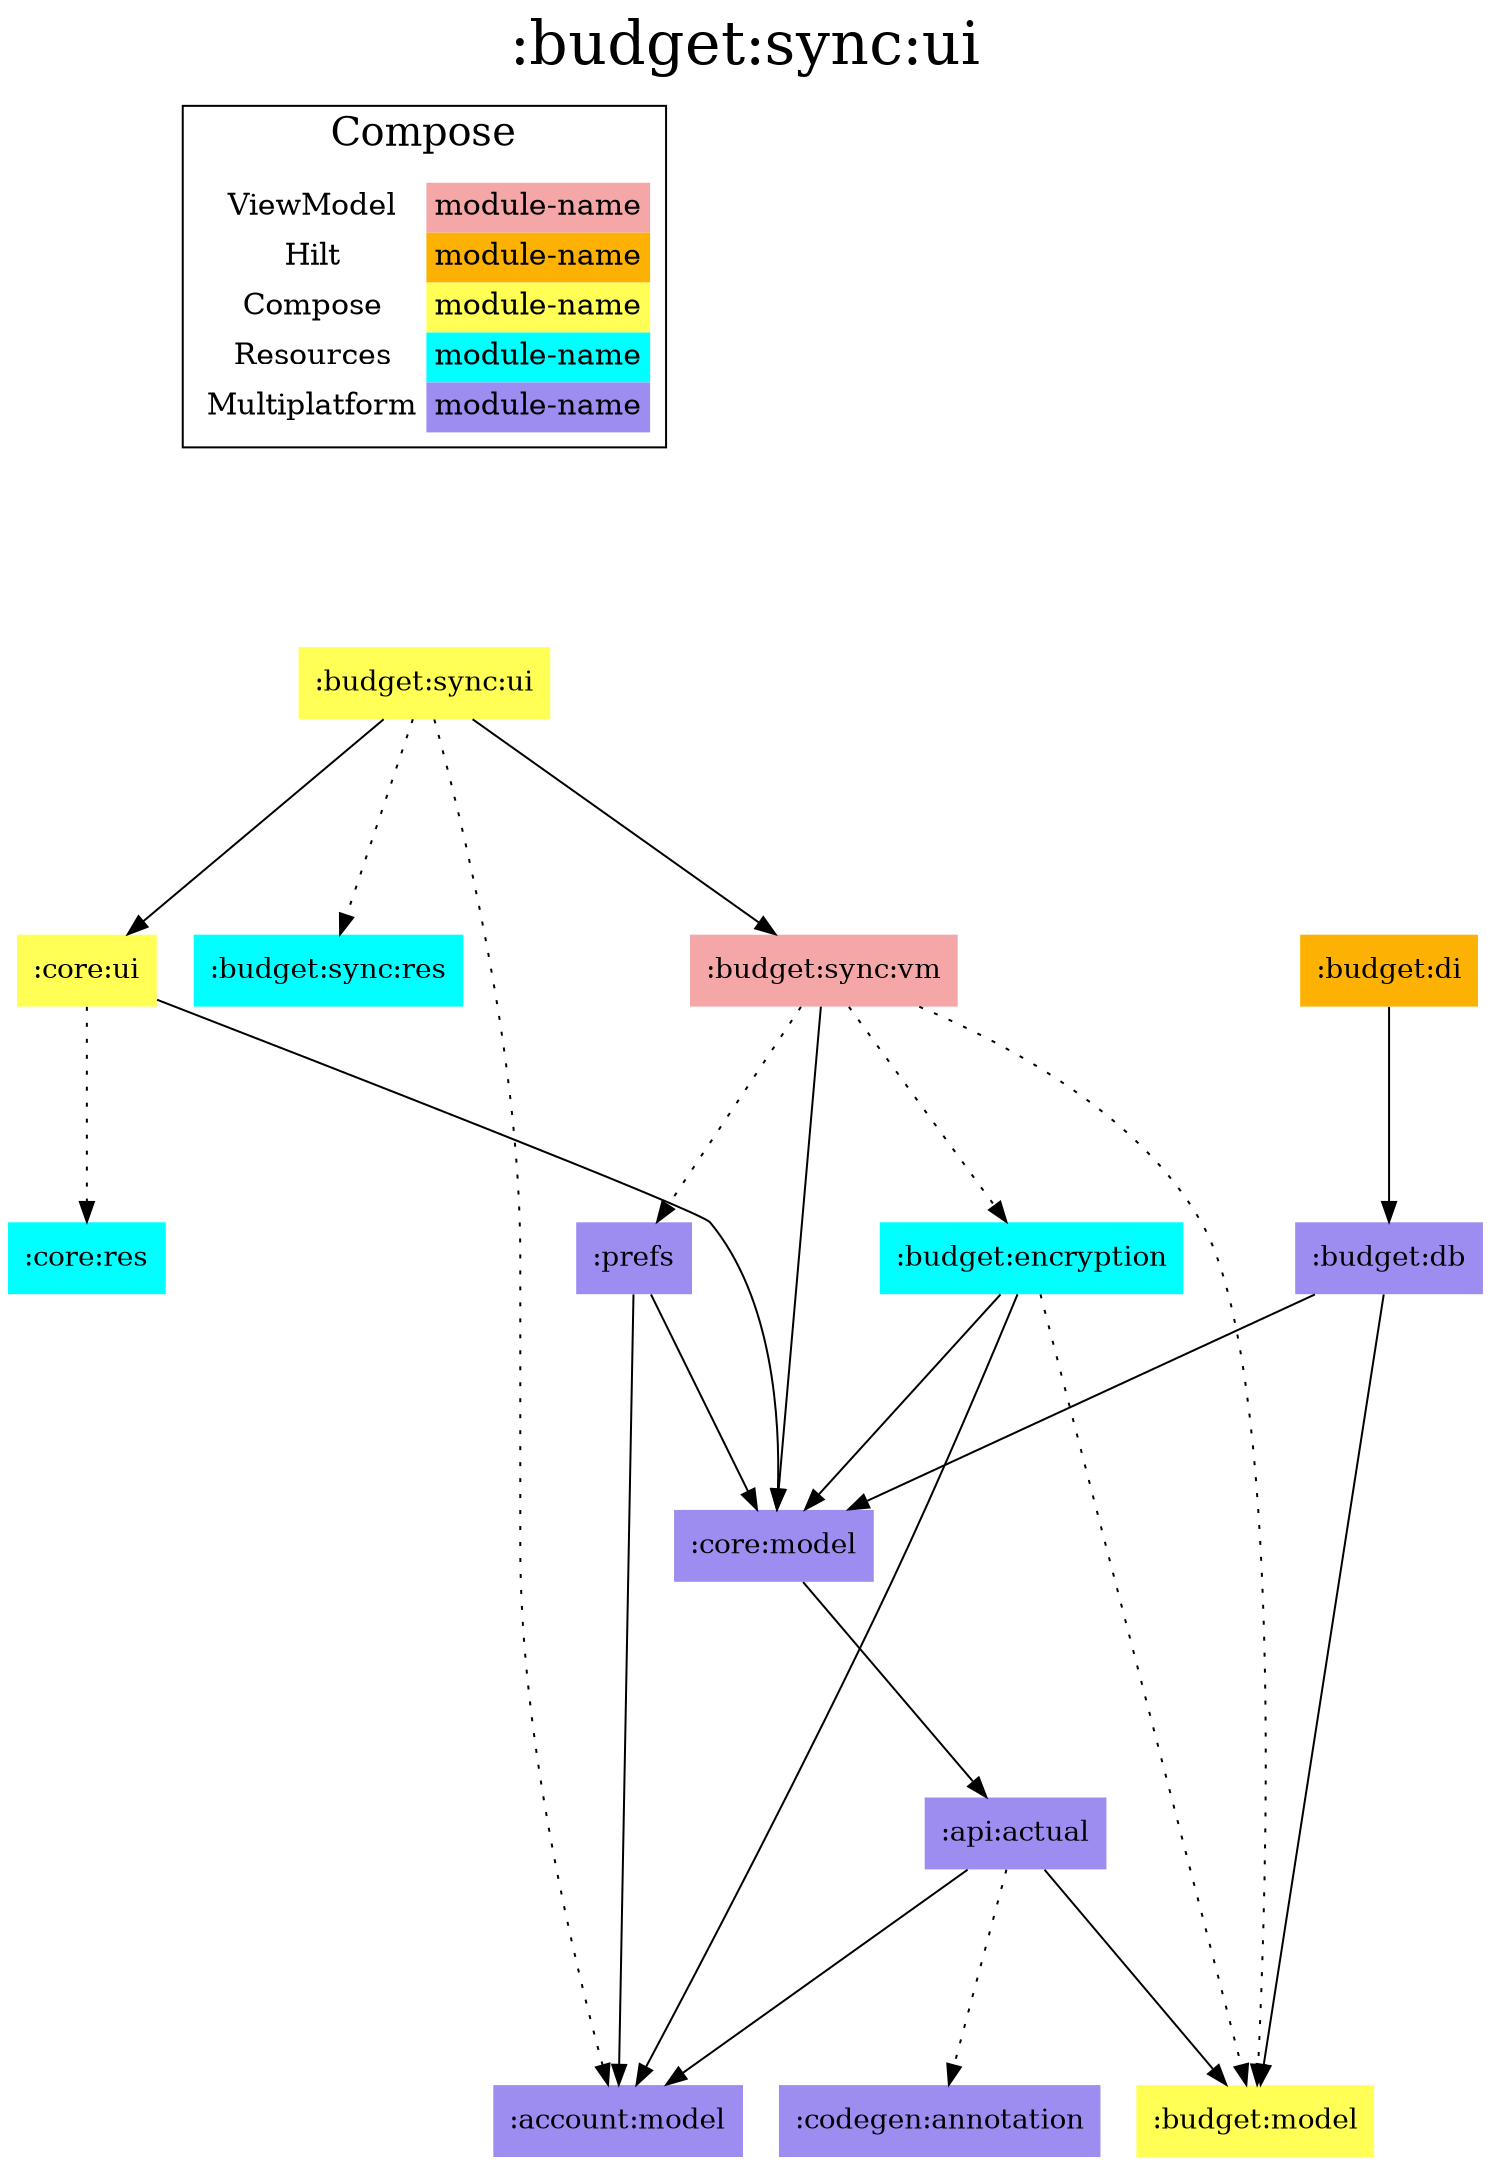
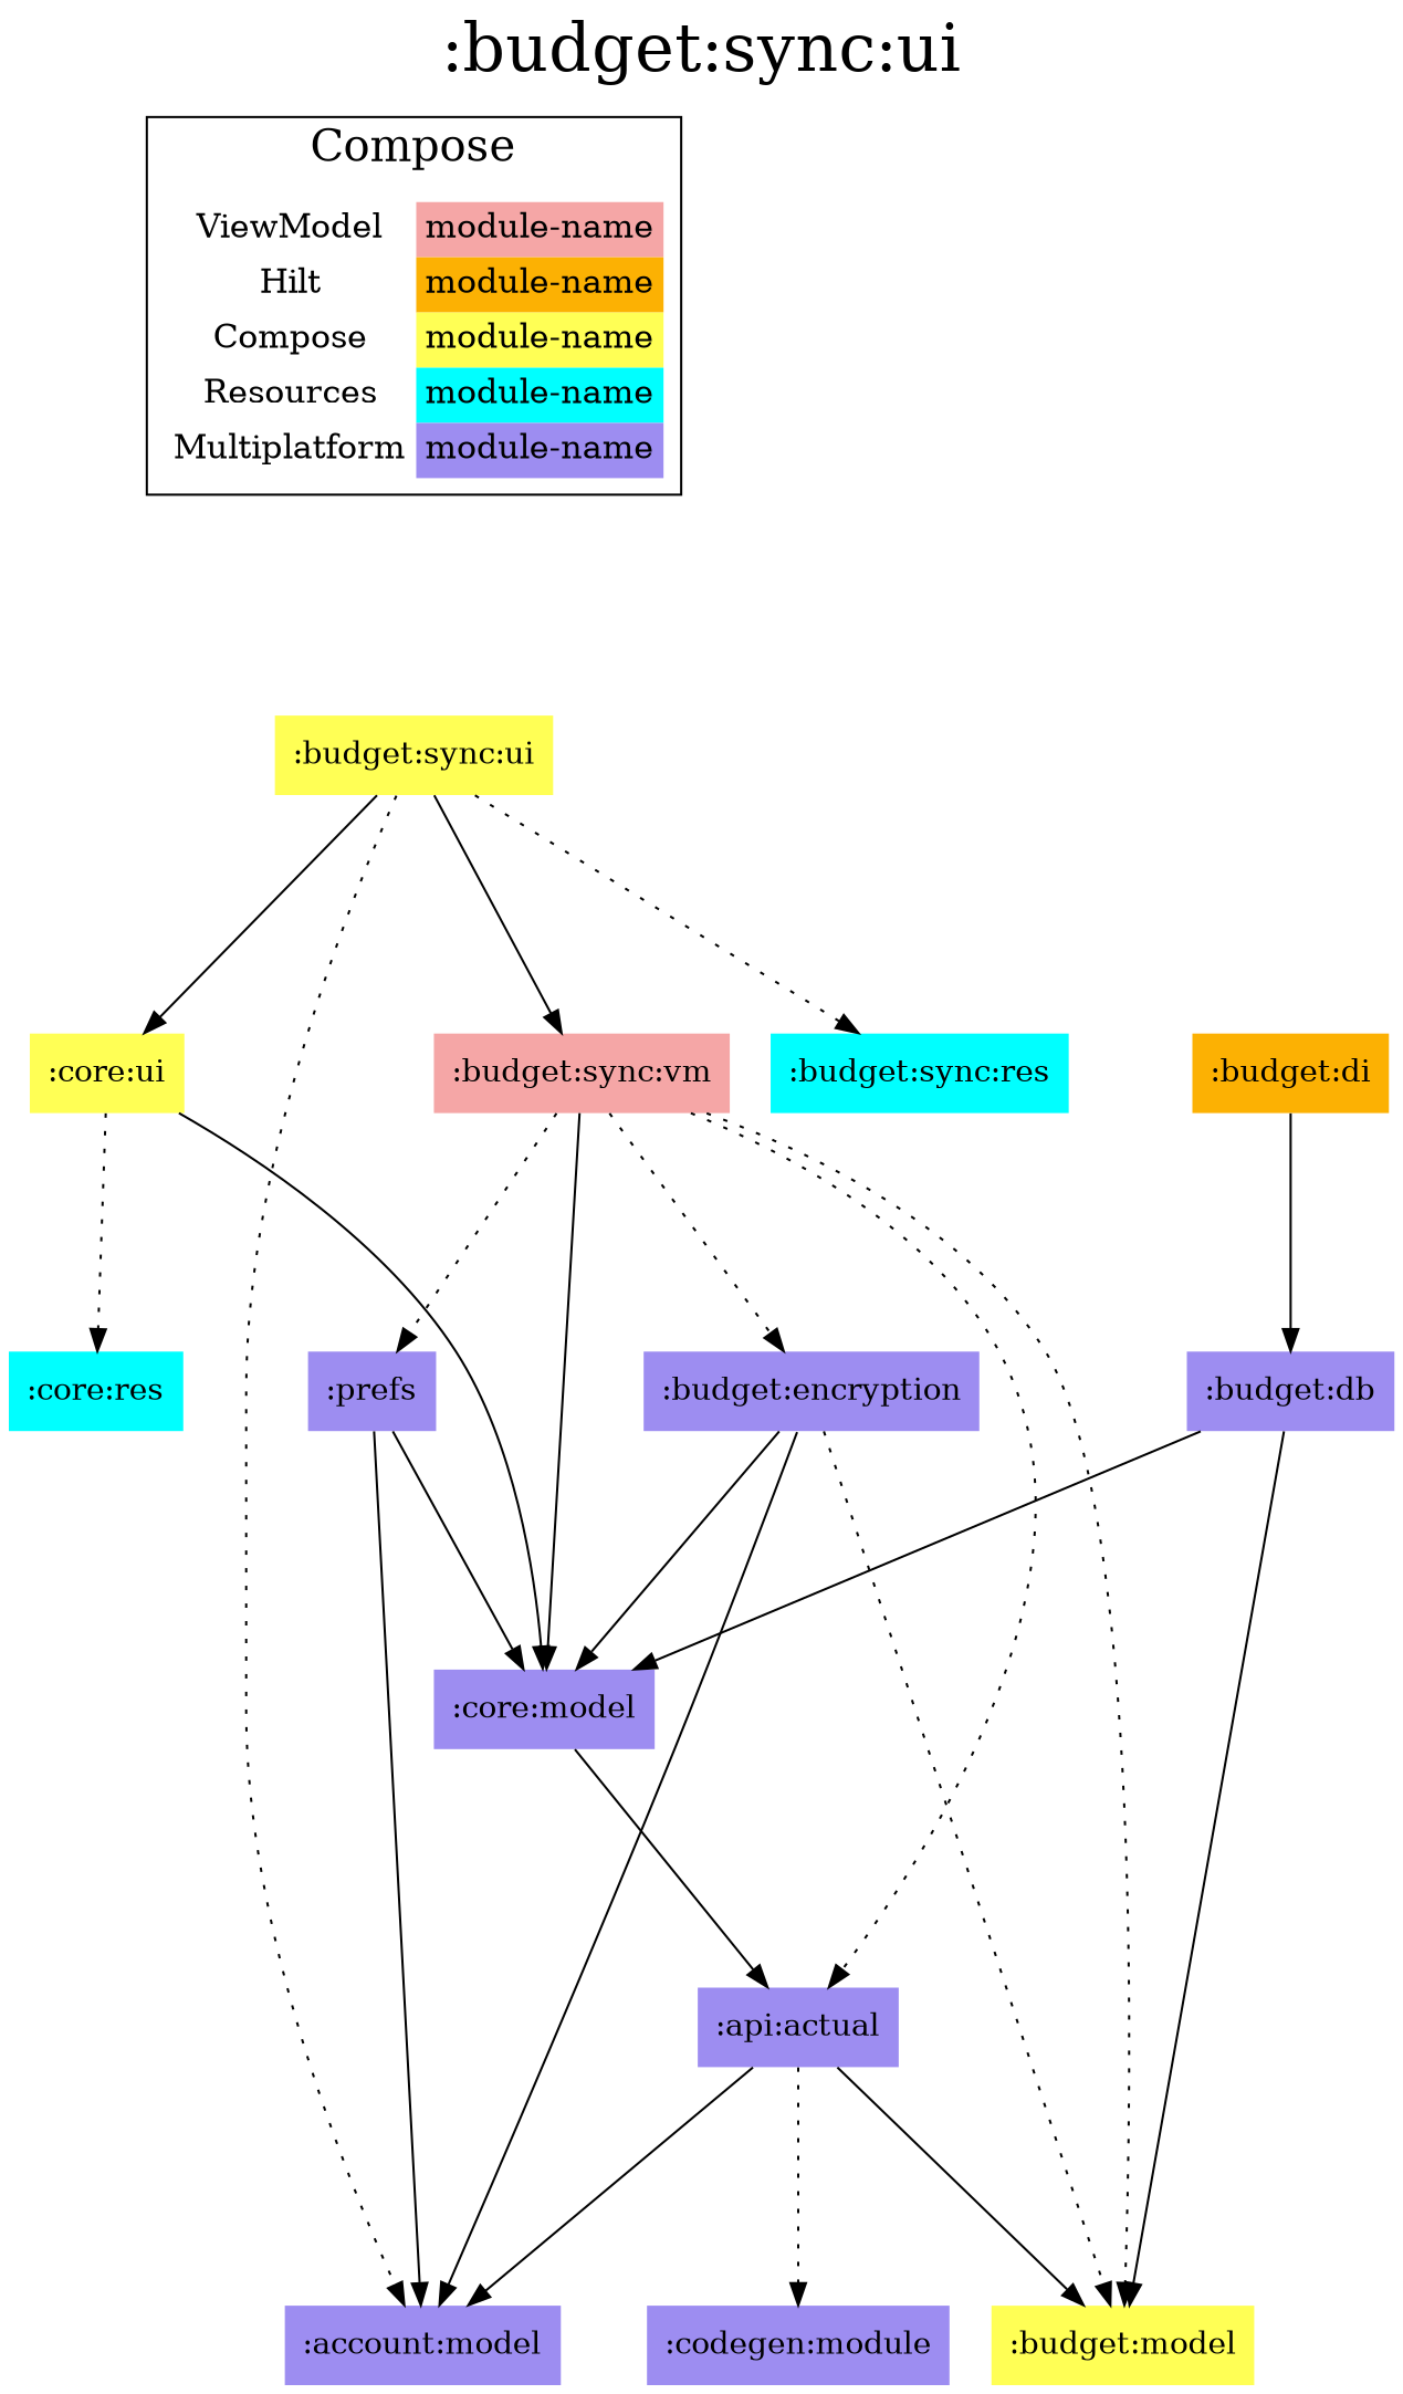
  digraph {
    fontsize=30
    label=":budget:sync:ui"
    labelloc=t
    rankdir=TB
    ranksep=1.5
    node [fillcolor="#9D8DF1" shape=none style=filled]
    edge [dir=forward]
    n1 [fillcolor="#FFFFFF" fontsize=15 label=< <TABLE BORDER="0" CELLBORDER="0" CELLSPACING="0" CELLPADDING="4"> <TR><TD>ViewModel</TD><TD BGCOLOR="#F5A6A6">module-name</TD></TR> <TR><TD>Hilt</TD><TD BGCOLOR="#FCB103">module-name</TD></TR> <TR><TD>Compose</TD><TD BGCOLOR="#FFFF55">module-name</TD></TR> <TR><TD>Resources</TD><TD BGCOLOR="#00FFFF">module-name</TD></TR> <TR><TD>Multiplatform</TD><TD BGCOLOR="#9D8DF1">module-name</TD></TR> </TABLE> > margin=0]
    ":budget:sync:ui" [fillcolor="#FFFF55"]
    ":api:actual"
    ":account:model"
    ":budget:model" [fillcolor="#FFFF55"]
-   ":codegen:annotation"
+   ":codegen:annotation" [label=":codegen:module"]
    ":core:model"
    ":budget:db"
    ":budget:di" [fillcolor="#FCB103"]
-   ":budget:encryption" [fillcolor="#00FFFF"]
+   ":budget:encryption"
    ":budget:sync:res" [fillcolor="#00FFFF"]
    ":budget:sync:vm" [fillcolor="#F5A6A6"]
    ":core:ui" [fillcolor="#FFFF55"]
    ":prefs"
    ":core:res" [fillcolor="#00FFFF"]
    subgraph sub_1 {
      rank=same
    }
    subgraph cluster_2 {
      fontsize=20
      label=Compose
      n1
    }
    n1 -> ":budget:sync:ui" [style=invis]
    ":budget:sync:ui" -> ":account:model" [style=dotted]
    ":budget:sync:ui" -> ":budget:sync:res" [style=dotted]
    ":budget:sync:ui" -> ":budget:sync:vm"
    ":budget:sync:ui" -> ":core:ui"
    ":api:actual" -> ":account:model"
    ":api:actual" -> ":budget:model"
    ":api:actual" -> ":codegen:annotation" [style=dotted]
    ":core:model" -> ":api:actual"
    ":budget:db" -> ":budget:model"
    ":budget:db" -> ":core:model"
    ":budget:di" -> ":budget:db"
    ":budget:encryption" -> ":account:model"
    ":budget:encryption" -> ":budget:model" [style=dotted]
    ":budget:encryption" -> ":core:model"
+   ":budget:sync:vm" -> ":api:actual" [style=dotted]
    ":budget:sync:vm" -> ":budget:model" [style=dotted]
    ":budget:sync:vm" -> ":core:model"
    ":budget:sync:vm" -> ":budget:encryption" [style=dotted]
    ":budget:sync:vm" -> ":prefs" [style=dotted]
    ":core:ui" -> ":core:model"
    ":core:ui" -> ":core:res" [style=dotted]
    ":prefs" -> ":account:model"
    ":prefs" -> ":core:model"
  }
